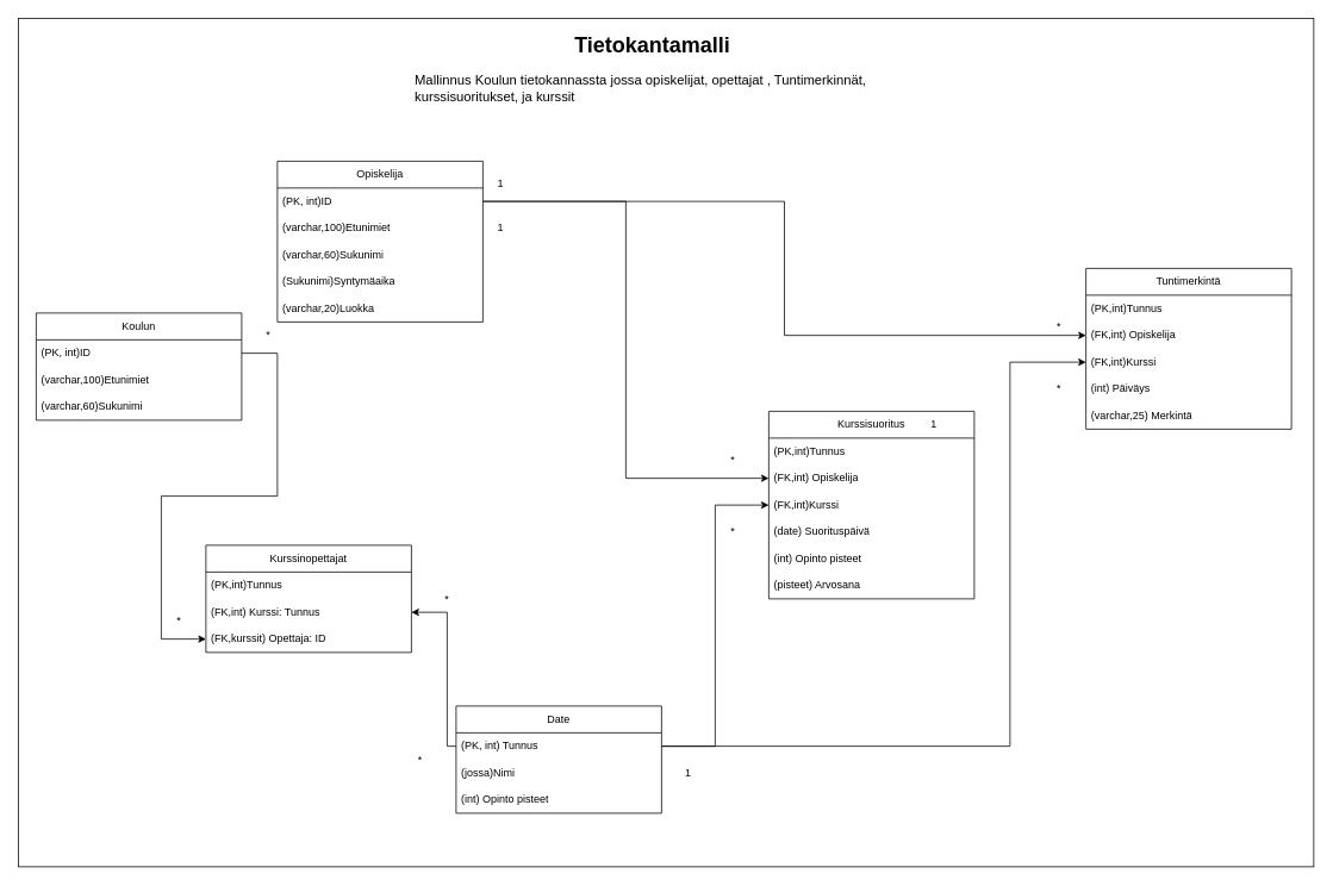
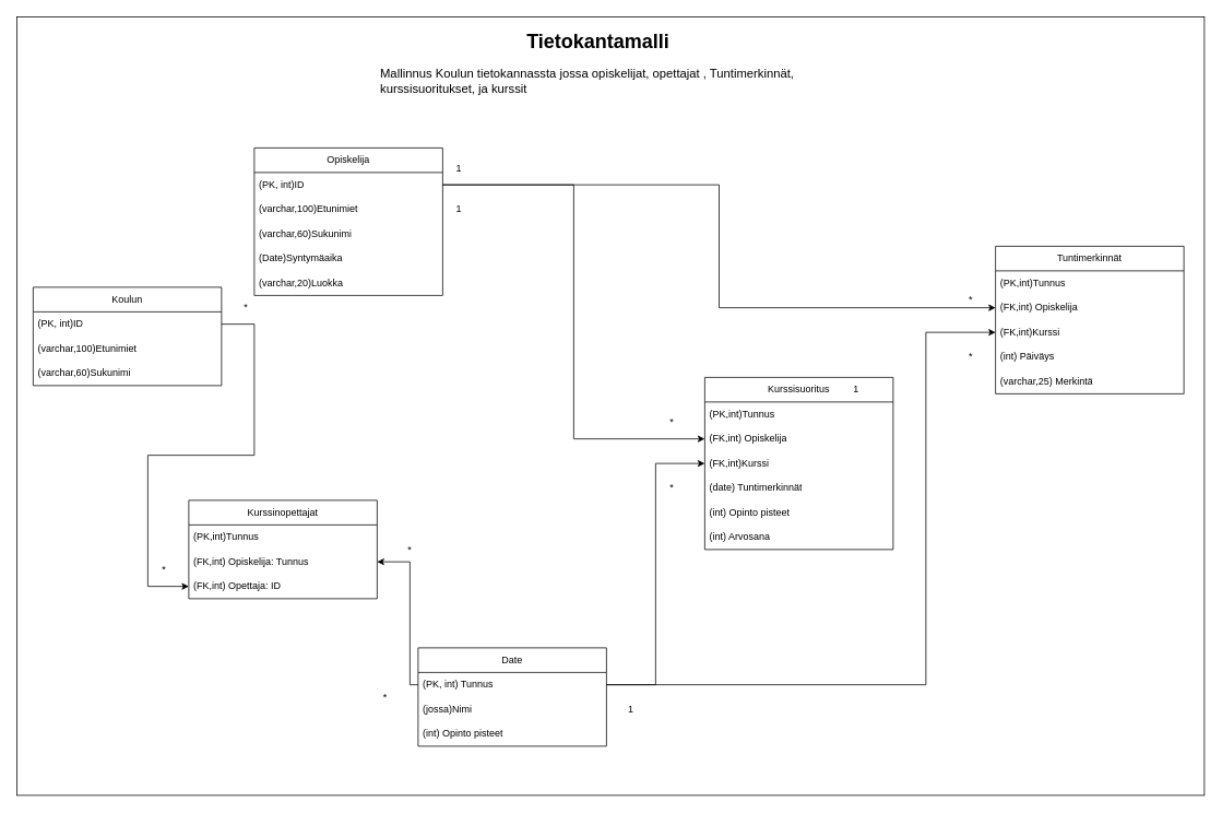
  <mxCell id="0" />
  <mxCell id="1" parent="0" />
  <mxCell id="2" value="" style="rounded=0;whiteSpace=wrap;html=1;" vertex="1" parent="1"><mxGeometry x="20" y="20" width="1450" height="950" as="geometry" /></mxCell>
  <mxCell id="3" value="&lt;h1 align=&quot;center&quot;&gt;Tietokantamalli&lt;br&gt;&lt;/h1&gt;&lt;p align=&quot;left&quot;&gt;&lt;font style=&quot;font-size: 15px;&quot;&gt;Mallinnus Koulun tietokannassta jossa opiskelijat, opettajat , Tuntimerkinnät, kurssisuoritukset, ja kurssit&lt;/font&gt;&lt;br&gt;&lt;/p&gt;" style="text;html=1;strokeColor=none;fillColor=none;spacing=5;spacingTop=-20;whiteSpace=wrap;overflow=hidden;rounded=0;align=center;" vertex="1" parent="1"><mxGeometry x="460" y="30" width="540" height="120" as="geometry" /></mxCell>
  <mxCell id="4" value="Opiskelija" style="swimlane;fontStyle=0;childLayout=stackLayout;horizontal=1;startSize=30;horizontalStack=0;resizeParent=1;resizeParentMax=0;resizeLast=0;collapsible=1;marginBottom=0;whiteSpace=wrap;html=1;" vertex="1" parent="1"><mxGeometry x="310" y="180" width="230" height="180" as="geometry" /></mxCell>
  <mxCell id="5" value="&lt;div&gt;(PK, int)ID&lt;/div&gt;" style="text;strokeColor=none;fillColor=none;align=left;verticalAlign=middle;spacingLeft=4;spacingRight=4;overflow=hidden;points=[[0,0.5],[1,0.5]];portConstraint=eastwest;rotatable=0;whiteSpace=wrap;html=1;" vertex="1" parent="4"><mxGeometry y="30" width="230" height="30" as="geometry" /></mxCell>
  <mxCell id="6" value="&lt;div&gt;(varchar,100)Etunimiet&lt;/div&gt;" style="text;strokeColor=none;fillColor=none;align=left;verticalAlign=middle;spacingLeft=4;spacingRight=4;overflow=hidden;points=[[0,0.5],[1,0.5]];portConstraint=eastwest;rotatable=0;whiteSpace=wrap;html=1;" vertex="1" parent="4"><mxGeometry y="60" width="230" height="30" as="geometry" /></mxCell>
  <mxCell id="7" value="(varchar,60)Sukunimi" style="text;strokeColor=none;fillColor=none;align=left;verticalAlign=middle;spacingLeft=4;spacingRight=4;overflow=hidden;points=[[0,0.5],[1,0.5]];portConstraint=eastwest;rotatable=0;whiteSpace=wrap;html=1;" vertex="1" parent="4"><mxGeometry y="90" width="230" height="30" as="geometry" /></mxCell>
- <mxCell id="8" value="(Sukunimi)Syntymäaika" style="text;strokeColor=none;fillColor=none;align=left;verticalAlign=middle;spacingLeft=4;spacingRight=4;overflow=hidden;points=[[0,0.5],[1,0.5]];portConstraint=eastwest;rotatable=0;whiteSpace=wrap;html=1;" vertex="1" parent="4"><mxGeometry y="120" width="230" height="30" as="geometry" /></mxCell>
+ <mxCell id="8" value="(Date)Syntymäaika" style="text;strokeColor=none;fillColor=none;align=left;verticalAlign=middle;spacingLeft=4;spacingRight=4;overflow=hidden;points=[[0,0.5],[1,0.5]];portConstraint=eastwest;rotatable=0;whiteSpace=wrap;html=1;" vertex="1" parent="4"><mxGeometry y="120" width="230" height="30" as="geometry" /></mxCell>
  <mxCell id="9" value="(varchar,20)Luokka" style="text;strokeColor=none;fillColor=none;align=left;verticalAlign=middle;spacingLeft=4;spacingRight=4;overflow=hidden;points=[[0,0.5],[1,0.5]];portConstraint=eastwest;rotatable=0;whiteSpace=wrap;html=1;" vertex="1" parent="4"><mxGeometry y="150" width="230" height="30" as="geometry" /></mxCell>
  <mxCell id="10" value="Kurssisuoritus" style="swimlane;fontStyle=0;childLayout=stackLayout;horizontal=1;startSize=30;horizontalStack=0;resizeParent=1;resizeParentMax=0;resizeLast=0;collapsible=1;marginBottom=0;whiteSpace=wrap;html=1;" vertex="1" parent="1"><mxGeometry x="860" y="460" width="230" height="210" as="geometry" /></mxCell>
  <mxCell id="11" value="(PK,int)Tunnus" style="text;strokeColor=none;fillColor=none;align=left;verticalAlign=middle;spacingLeft=4;spacingRight=4;overflow=hidden;points=[[0,0.5],[1,0.5]];portConstraint=eastwest;rotatable=0;whiteSpace=wrap;html=1;" vertex="1" parent="10"><mxGeometry y="30" width="230" height="30" as="geometry" /></mxCell>
  <mxCell id="12" value="(FK,int) Opiskelija" style="text;strokeColor=none;fillColor=none;align=left;verticalAlign=middle;spacingLeft=4;spacingRight=4;overflow=hidden;points=[[0,0.5],[1,0.5]];portConstraint=eastwest;rotatable=0;whiteSpace=wrap;html=1;" vertex="1" parent="10"><mxGeometry y="60" width="230" height="30" as="geometry" /></mxCell>
  <mxCell id="13" value="(FK,int)Kurssi" style="text;strokeColor=none;fillColor=none;align=left;verticalAlign=middle;spacingLeft=4;spacingRight=4;overflow=hidden;points=[[0,0.5],[1,0.5]];portConstraint=eastwest;rotatable=0;whiteSpace=wrap;html=1;" vertex="1" parent="10"><mxGeometry y="90" width="230" height="30" as="geometry" /></mxCell>
- <mxCell id="14" value="(date) Suorituspäivä" style="text;strokeColor=none;fillColor=none;align=left;verticalAlign=middle;spacingLeft=4;spacingRight=4;overflow=hidden;points=[[0,0.5],[1,0.5]];portConstraint=eastwest;rotatable=0;whiteSpace=wrap;html=1;" vertex="1" parent="10"><mxGeometry y="120" width="230" height="30" as="geometry" /></mxCell>
+ <mxCell id="14" value="(date) Tuntimerkinnät" style="text;strokeColor=none;fillColor=none;align=left;verticalAlign=middle;spacingLeft=4;spacingRight=4;overflow=hidden;points=[[0,0.5],[1,0.5]];portConstraint=eastwest;rotatable=0;whiteSpace=wrap;html=1;" vertex="1" parent="10"><mxGeometry y="120" width="230" height="30" as="geometry" /></mxCell>
  <mxCell id="15" value="(int) Opinto pisteet" style="text;strokeColor=none;fillColor=none;align=left;verticalAlign=middle;spacingLeft=4;spacingRight=4;overflow=hidden;points=[[0,0.5],[1,0.5]];portConstraint=eastwest;rotatable=0;whiteSpace=wrap;html=1;" vertex="1" parent="10"><mxGeometry y="150" width="230" height="30" as="geometry" /></mxCell>
- <mxCell id="16" value="(pisteet) Arvosana" style="text;strokeColor=none;fillColor=none;align=left;verticalAlign=middle;spacingLeft=4;spacingRight=4;overflow=hidden;points=[[0,0.5],[1,0.5]];portConstraint=eastwest;rotatable=0;whiteSpace=wrap;html=1;" vertex="1" parent="10"><mxGeometry y="180" width="230" height="30" as="geometry" /></mxCell>
+ <mxCell id="16" value="(int) Arvosana" style="text;strokeColor=none;fillColor=none;align=left;verticalAlign=middle;spacingLeft=4;spacingRight=4;overflow=hidden;points=[[0,0.5],[1,0.5]];portConstraint=eastwest;rotatable=0;whiteSpace=wrap;html=1;" vertex="1" parent="10"><mxGeometry y="180" width="230" height="30" as="geometry" /></mxCell>
  <mxCell id="17" value="Koulun" style="swimlane;fontStyle=0;childLayout=stackLayout;horizontal=1;startSize=30;horizontalStack=0;resizeParent=1;resizeParentMax=0;resizeLast=0;collapsible=1;marginBottom=0;whiteSpace=wrap;html=1;" vertex="1" parent="1"><mxGeometry x="40" y="350" width="230" height="120" as="geometry" /></mxCell>
  <mxCell id="18" value="&lt;div&gt;(PK, int)ID&lt;/div&gt;" style="text;strokeColor=none;fillColor=none;align=left;verticalAlign=middle;spacingLeft=4;spacingRight=4;overflow=hidden;points=[[0,0.5],[1,0.5]];portConstraint=eastwest;rotatable=0;whiteSpace=wrap;html=1;" vertex="1" parent="17"><mxGeometry y="30" width="230" height="30" as="geometry" /></mxCell>
  <mxCell id="19" value="&lt;div&gt;(varchar,100)Etunimiet&lt;/div&gt;" style="text;strokeColor=none;fillColor=none;align=left;verticalAlign=middle;spacingLeft=4;spacingRight=4;overflow=hidden;points=[[0,0.5],[1,0.5]];portConstraint=eastwest;rotatable=0;whiteSpace=wrap;html=1;" vertex="1" parent="17"><mxGeometry y="60" width="230" height="30" as="geometry" /></mxCell>
  <mxCell id="20" value="(varchar,60)Sukunimi" style="text;strokeColor=none;fillColor=none;align=left;verticalAlign=middle;spacingLeft=4;spacingRight=4;overflow=hidden;points=[[0,0.5],[1,0.5]];portConstraint=eastwest;rotatable=0;whiteSpace=wrap;html=1;" vertex="1" parent="17"><mxGeometry y="90" width="230" height="30" as="geometry" /></mxCell>
  <mxCell id="21" style="edgeStyle=orthogonalEdgeStyle;rounded=0;orthogonalLoop=1;jettySize=auto;html=1;entryX=0;entryY=0.5;entryDx=0;entryDy=0;" edge="1" parent="1" source="23" target="13"><mxGeometry relative="1" as="geometry" /></mxCell>
  <mxCell id="22" value="Date" style="swimlane;fontStyle=0;childLayout=stackLayout;horizontal=1;startSize=30;horizontalStack=0;resizeParent=1;resizeParentMax=0;resizeLast=0;collapsible=1;marginBottom=0;whiteSpace=wrap;html=1;" vertex="1" parent="1"><mxGeometry x="510" y="790" width="230" height="120" as="geometry" /></mxCell>
  <mxCell id="23" value="&lt;div&gt;(PK, int) Tunnus&lt;br&gt;&lt;/div&gt;" style="text;strokeColor=none;fillColor=none;align=left;verticalAlign=middle;spacingLeft=4;spacingRight=4;overflow=hidden;points=[[0,0.5],[1,0.5]];portConstraint=eastwest;rotatable=0;whiteSpace=wrap;html=1;" vertex="1" parent="22"><mxGeometry y="30" width="230" height="30" as="geometry" /></mxCell>
  <mxCell id="24" value="(jossa)Nimi" style="text;strokeColor=none;fillColor=none;align=left;verticalAlign=middle;spacingLeft=4;spacingRight=4;overflow=hidden;points=[[0,0.5],[1,0.5]];portConstraint=eastwest;rotatable=0;whiteSpace=wrap;html=1;" vertex="1" parent="22"><mxGeometry y="60" width="230" height="30" as="geometry" /></mxCell>
  <mxCell id="25" value="(int) Opinto pisteet" style="text;strokeColor=none;fillColor=none;align=left;verticalAlign=middle;spacingLeft=4;spacingRight=4;overflow=hidden;points=[[0,0.5],[1,0.5]];portConstraint=eastwest;rotatable=0;whiteSpace=wrap;html=1;" vertex="1" parent="22"><mxGeometry y="90" width="230" height="30" as="geometry" /></mxCell>
- <mxCell id="26" value="Tuntimerkintä" style="swimlane;fontStyle=0;childLayout=stackLayout;horizontal=1;startSize=30;horizontalStack=0;resizeParent=1;resizeParentMax=0;resizeLast=0;collapsible=1;marginBottom=0;whiteSpace=wrap;html=1;" vertex="1" parent="1"><mxGeometry x="1215" y="300" width="230" height="180" as="geometry" /></mxCell>
+ <mxCell id="26" value="Tuntimerkinnät" style="swimlane;fontStyle=0;childLayout=stackLayout;horizontal=1;startSize=30;horizontalStack=0;resizeParent=1;resizeParentMax=0;resizeLast=0;collapsible=1;marginBottom=0;whiteSpace=wrap;html=1;" vertex="1" parent="1"><mxGeometry x="1215" y="300" width="230" height="180" as="geometry" /></mxCell>
  <mxCell id="27" value="(PK,int)Tunnus" style="text;strokeColor=none;fillColor=none;align=left;verticalAlign=middle;spacingLeft=4;spacingRight=4;overflow=hidden;points=[[0,0.5],[1,0.5]];portConstraint=eastwest;rotatable=0;whiteSpace=wrap;html=1;" vertex="1" parent="26"><mxGeometry y="30" width="230" height="30" as="geometry" /></mxCell>
  <mxCell id="28" value="(FK,int) Opiskelija" style="text;strokeColor=none;fillColor=none;align=left;verticalAlign=middle;spacingLeft=4;spacingRight=4;overflow=hidden;points=[[0,0.5],[1,0.5]];portConstraint=eastwest;rotatable=0;whiteSpace=wrap;html=1;" vertex="1" parent="26"><mxGeometry y="60" width="230" height="30" as="geometry" /></mxCell>
  <mxCell id="29" value="(FK,int)Kurssi" style="text;strokeColor=none;fillColor=none;align=left;verticalAlign=middle;spacingLeft=4;spacingRight=4;overflow=hidden;points=[[0,0.5],[1,0.5]];portConstraint=eastwest;rotatable=0;whiteSpace=wrap;html=1;" vertex="1" parent="26"><mxGeometry y="90" width="230" height="30" as="geometry" /></mxCell>
  <mxCell id="30" value="(int) Päiväys" style="text;strokeColor=none;fillColor=none;align=left;verticalAlign=middle;spacingLeft=4;spacingRight=4;overflow=hidden;points=[[0,0.5],[1,0.5]];portConstraint=eastwest;rotatable=0;whiteSpace=wrap;html=1;" vertex="1" parent="26"><mxGeometry y="120" width="230" height="30" as="geometry" /></mxCell>
  <mxCell id="31" value="(varchar,25) Merkintä" style="text;strokeColor=none;fillColor=none;align=left;verticalAlign=middle;spacingLeft=4;spacingRight=4;overflow=hidden;points=[[0,0.5],[1,0.5]];portConstraint=eastwest;rotatable=0;whiteSpace=wrap;html=1;" vertex="1" parent="26"><mxGeometry y="150" width="230" height="30" as="geometry" /></mxCell>
  <mxCell id="32" style="edgeStyle=orthogonalEdgeStyle;rounded=0;orthogonalLoop=1;jettySize=auto;html=1;entryX=0;entryY=0.5;entryDx=0;entryDy=0;" edge="1" parent="1" source="5" target="28"><mxGeometry relative="1" as="geometry" /></mxCell>
  <mxCell id="33" style="edgeStyle=orthogonalEdgeStyle;rounded=0;orthogonalLoop=1;jettySize=auto;html=1;entryX=0;entryY=0.5;entryDx=0;entryDy=0;" edge="1" parent="1" source="5" target="12"><mxGeometry relative="1" as="geometry" /></mxCell>
  <mxCell id="34" value="*" style="text;html=1;strokeColor=none;fillColor=none;align=center;verticalAlign=middle;whiteSpace=wrap;rounded=0;" vertex="1" parent="1"><mxGeometry x="1155" y="350" width="60" height="30" as="geometry" /></mxCell>
  <mxCell id="35" value="1" style="text;html=1;strokeColor=none;fillColor=none;align=center;verticalAlign=middle;whiteSpace=wrap;rounded=0;" vertex="1" parent="1"><mxGeometry x="530" y="190" width="60" height="30" as="geometry" /></mxCell>
  <mxCell id="36" value="1" style="text;html=1;strokeColor=none;fillColor=none;align=center;verticalAlign=middle;whiteSpace=wrap;rounded=0;" vertex="1" parent="1"><mxGeometry x="530" y="240" width="60" height="30" as="geometry" /></mxCell>
  <mxCell id="37" value="*" style="text;html=1;strokeColor=none;fillColor=none;align=center;verticalAlign=middle;whiteSpace=wrap;rounded=0;" vertex="1" parent="1"><mxGeometry x="790" y="500" width="60" height="30" as="geometry" /></mxCell>
  <mxCell id="38" value="*" style="text;html=1;strokeColor=none;fillColor=none;align=center;verticalAlign=middle;whiteSpace=wrap;rounded=0;" vertex="1" parent="1"><mxGeometry x="1155" y="420" width="60" height="30" as="geometry" /></mxCell>
  <mxCell id="39" value="1" style="text;html=1;strokeColor=none;fillColor=none;align=center;verticalAlign=middle;whiteSpace=wrap;rounded=0;" vertex="1" parent="1"><mxGeometry x="1015" y="460" width="60" height="30" as="geometry" /></mxCell>
  <mxCell id="40" value="*" style="text;html=1;strokeColor=none;fillColor=none;align=center;verticalAlign=middle;whiteSpace=wrap;rounded=0;" vertex="1" parent="1"><mxGeometry x="790" y="580" width="60" height="30" as="geometry" /></mxCell>
  <mxCell id="41" value="Kurssinopettajat" style="swimlane;fontStyle=0;childLayout=stackLayout;horizontal=1;startSize=30;horizontalStack=0;resizeParent=1;resizeParentMax=0;resizeLast=0;collapsible=1;marginBottom=0;whiteSpace=wrap;html=1;" vertex="1" parent="1"><mxGeometry x="230" y="610" width="230" height="120" as="geometry" /></mxCell>
  <mxCell id="42" value="(PK,int)Tunnus" style="text;strokeColor=none;fillColor=none;align=left;verticalAlign=middle;spacingLeft=4;spacingRight=4;overflow=hidden;points=[[0,0.5],[1,0.5]];portConstraint=eastwest;rotatable=0;whiteSpace=wrap;html=1;" vertex="1" parent="41"><mxGeometry y="30" width="230" height="30" as="geometry" /></mxCell>
- <mxCell id="43" value="(FK,int) Kurssi: Tunnus" style="text;strokeColor=none;fillColor=none;align=left;verticalAlign=middle;spacingLeft=4;spacingRight=4;overflow=hidden;points=[[0,0.5],[1,0.5]];portConstraint=eastwest;rotatable=0;whiteSpace=wrap;html=1;" vertex="1" parent="41"><mxGeometry y="60" width="230" height="30" as="geometry" /></mxCell>
- <mxCell id="44" value="(FK,kurssit) Opettaja: ID" style="text;strokeColor=none;fillColor=none;align=left;verticalAlign=middle;spacingLeft=4;spacingRight=4;overflow=hidden;points=[[0,0.5],[1,0.5]];portConstraint=eastwest;rotatable=0;whiteSpace=wrap;html=1;" vertex="1" parent="41"><mxGeometry y="90" width="230" height="30" as="geometry" /></mxCell>
+ <mxCell id="43" value="(FK,int) Opiskelija: Tunnus" style="text;strokeColor=none;fillColor=none;align=left;verticalAlign=middle;spacingLeft=4;spacingRight=4;overflow=hidden;points=[[0,0.5],[1,0.5]];portConstraint=eastwest;rotatable=0;whiteSpace=wrap;html=1;" vertex="1" parent="41"><mxGeometry y="60" width="230" height="30" as="geometry" /></mxCell>
+ <mxCell id="44" value="(FK,int) Opettaja: ID" style="text;strokeColor=none;fillColor=none;align=left;verticalAlign=middle;spacingLeft=4;spacingRight=4;overflow=hidden;points=[[0,0.5],[1,0.5]];portConstraint=eastwest;rotatable=0;whiteSpace=wrap;html=1;" vertex="1" parent="41"><mxGeometry y="90" width="230" height="30" as="geometry" /></mxCell>
  <mxCell id="45" value="1" style="text;html=1;strokeColor=none;fillColor=none;align=center;verticalAlign=middle;whiteSpace=wrap;rounded=0;" vertex="1" parent="1"><mxGeometry x="740" y="850" width="60" height="30" as="geometry" /></mxCell>
  <mxCell id="46" style="edgeStyle=orthogonalEdgeStyle;rounded=0;orthogonalLoop=1;jettySize=auto;html=1;" edge="1" parent="1" source="18" target="44"><mxGeometry relative="1" as="geometry"><Array as="points"><mxPoint x="310" y="395" /><mxPoint x="310" y="555" /><mxPoint x="180" y="555" /><mxPoint x="180" y="715" /></Array></mxGeometry></mxCell>
  <mxCell id="47" style="edgeStyle=orthogonalEdgeStyle;rounded=0;orthogonalLoop=1;jettySize=auto;html=1;" edge="1" parent="1" source="23" target="43"><mxGeometry relative="1" as="geometry"><Array as="points"><mxPoint x="500" y="835" /><mxPoint x="500" y="685" /></Array></mxGeometry></mxCell>
  <mxCell id="48" style="edgeStyle=orthogonalEdgeStyle;rounded=0;orthogonalLoop=1;jettySize=auto;html=1;" edge="1" parent="1" source="23" target="29"><mxGeometry relative="1" as="geometry"><Array as="points"><mxPoint x="1130" y="835" /><mxPoint x="1130" y="405" /></Array></mxGeometry></mxCell>
  <mxCell id="49" value="*" style="text;html=1;strokeColor=none;fillColor=none;align=center;verticalAlign=middle;whiteSpace=wrap;rounded=0;" vertex="1" parent="1"><mxGeometry x="270" y="360" width="60" height="30" as="geometry" /></mxCell>
  <mxCell id="50" value="*" style="text;html=1;strokeColor=none;fillColor=none;align=center;verticalAlign=middle;whiteSpace=wrap;rounded=0;" vertex="1" parent="1"><mxGeometry x="440" y="835" width="60" height="30" as="geometry" /></mxCell>
  <mxCell id="51" value="*" style="text;html=1;strokeColor=none;fillColor=none;align=center;verticalAlign=middle;whiteSpace=wrap;rounded=0;" vertex="1" parent="1"><mxGeometry x="170" y="680" width="60" height="30" as="geometry" /></mxCell>
  <mxCell id="52" value="*" style="text;html=1;strokeColor=none;fillColor=none;align=center;verticalAlign=middle;whiteSpace=wrap;rounded=0;" vertex="1" parent="1"><mxGeometry x="470" y="655" width="60" height="30" as="geometry" /></mxCell>
